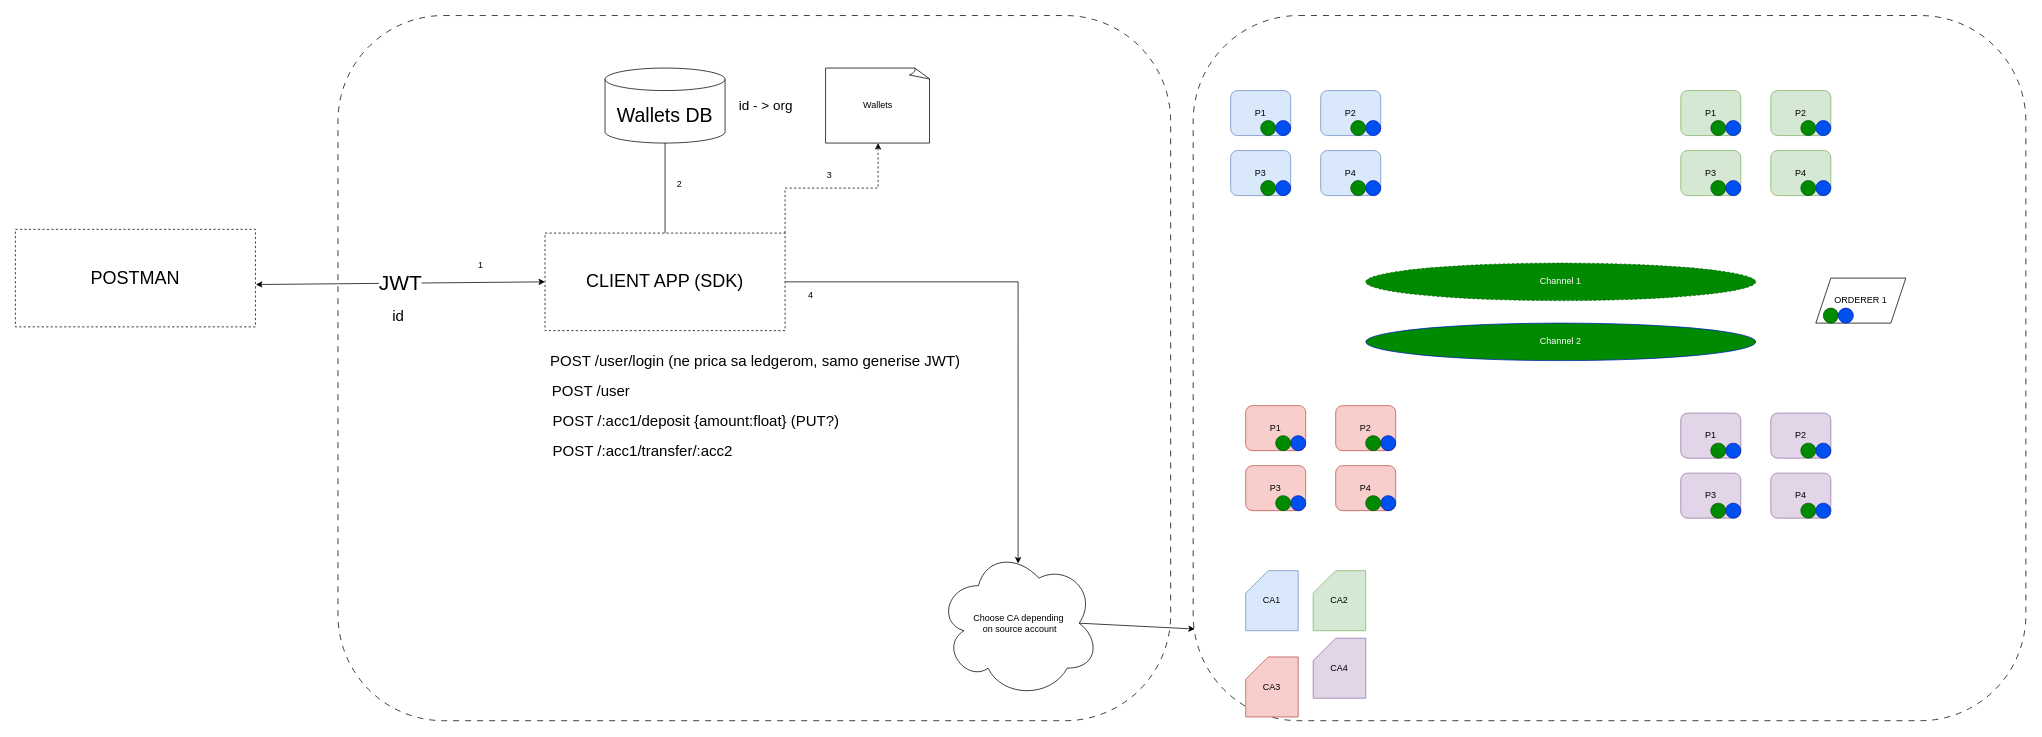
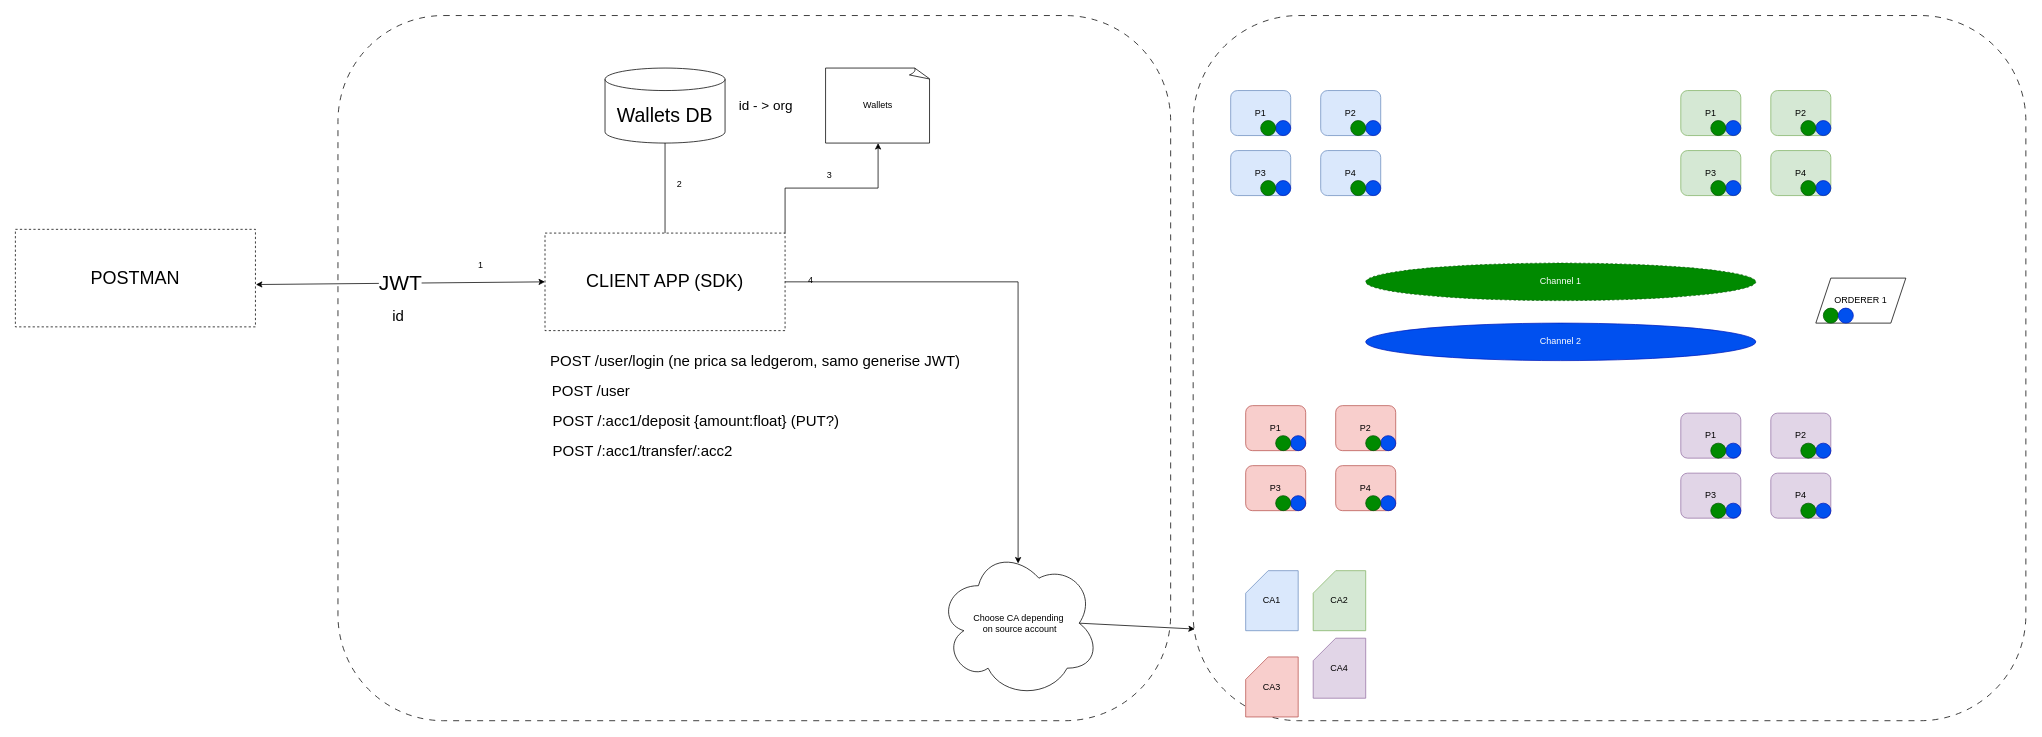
  <mxCell id="0" />
  <mxCell id="1" parent="0" />
  <mxCell id="2" value="" style="rounded=1;whiteSpace=wrap;html=1;fillColor=none;dashed=1;dashPattern=8 8;" parent="1" vertex="1"><mxGeometry x="1590" y="20" width="1110" height="940" as="geometry" /></mxCell>
  <mxCell id="3" value="" style="rounded=1;whiteSpace=wrap;html=1;fillColor=none;dashed=1;dashPattern=8 8;" parent="1" vertex="1"><mxGeometry x="450" y="20" width="1110" height="940" as="geometry" /></mxCell>
  <mxCell id="4" value="P1" style="rounded=1;whiteSpace=wrap;html=1;fillColor=#dae8fc;strokeColor=#6c8ebf;" parent="1" vertex="1"><mxGeometry x="1640" y="120" width="80" height="60" as="geometry" /></mxCell>
  <mxCell id="5" value="P3" style="rounded=1;whiteSpace=wrap;html=1;fillColor=#dae8fc;strokeColor=#6c8ebf;" parent="1" vertex="1"><mxGeometry x="1640" y="200" width="80" height="60" as="geometry" /></mxCell>
  <mxCell id="6" value="P4" style="rounded=1;whiteSpace=wrap;html=1;fillColor=#dae8fc;strokeColor=#6c8ebf;" parent="1" vertex="1"><mxGeometry x="1760" y="200" width="80" height="60" as="geometry" /></mxCell>
  <mxCell id="7" value="P2" style="rounded=1;whiteSpace=wrap;html=1;fillColor=#dae8fc;strokeColor=#6c8ebf;" parent="1" vertex="1"><mxGeometry x="1760" y="120" width="80" height="60" as="geometry" /></mxCell>
  <mxCell id="8" value="Channel 1" style="ellipse;whiteSpace=wrap;html=1;fillColor=#008a00;fontColor=#ffffff;strokeColor=#005700;dashed=1;" parent="1" vertex="1"><mxGeometry x="1820" y="350" width="520" height="50" as="geometry" /></mxCell>
- <mxCell id="9" value="Channel 2" style="ellipse;whiteSpace=wrap;html=1;fillColor=#008a00;fontColor=#ffffff;strokeColor=#001DBC;" parent="1" vertex="1"><mxGeometry x="1820" y="430" width="520" height="50" as="geometry" /></mxCell>
+ <mxCell id="9" value="Channel 2" style="ellipse;whiteSpace=wrap;html=1;fillColor=#0050ef;fontColor=#ffffff;strokeColor=#001DBC;" parent="1" vertex="1"><mxGeometry x="1820" y="430" width="520" height="50" as="geometry" /></mxCell>
  <mxCell id="10" value="CA3" style="shape=card;whiteSpace=wrap;html=1;fillColor=#f8cecc;strokeColor=#b85450;" parent="1" vertex="1"><mxGeometry x="1660" y="875" width="70" height="80" as="geometry" /></mxCell>
  <mxCell id="11" value="CA2" style="shape=card;whiteSpace=wrap;html=1;fillColor=#d5e8d4;strokeColor=#82b366;" parent="1" vertex="1"><mxGeometry x="1750" y="760" width="70" height="80" as="geometry" /></mxCell>
  <mxCell id="12" value="CA1" style="shape=card;whiteSpace=wrap;html=1;fillColor=#dae8fc;strokeColor=#6c8ebf;" parent="1" vertex="1"><mxGeometry x="1660" y="760" width="70" height="80" as="geometry" /></mxCell>
  <mxCell id="13" value="CA4" style="shape=card;whiteSpace=wrap;html=1;fillColor=#e1d5e7;strokeColor=#9673a6;" parent="1" vertex="1"><mxGeometry x="1750" y="850" width="70" height="80" as="geometry" /></mxCell>
  <mxCell id="14" value="P1" style="rounded=1;whiteSpace=wrap;html=1;fillColor=#d5e8d4;strokeColor=#82b366;" parent="1" vertex="1"><mxGeometry x="2240" y="120" width="80" height="60" as="geometry" /></mxCell>
  <mxCell id="15" value="P3" style="rounded=1;whiteSpace=wrap;html=1;fillColor=#d5e8d4;strokeColor=#82b366;" parent="1" vertex="1"><mxGeometry x="2240" y="200" width="80" height="60" as="geometry" /></mxCell>
  <mxCell id="16" value="P4" style="rounded=1;whiteSpace=wrap;html=1;fillColor=#d5e8d4;strokeColor=#82b366;" parent="1" vertex="1"><mxGeometry x="2360" y="200" width="80" height="60" as="geometry" /></mxCell>
  <mxCell id="17" value="P2" style="rounded=1;whiteSpace=wrap;html=1;fillColor=#d5e8d4;strokeColor=#82b366;" parent="1" vertex="1"><mxGeometry x="2360" y="120" width="80" height="60" as="geometry" /></mxCell>
  <mxCell id="18" value="P1" style="rounded=1;whiteSpace=wrap;html=1;fillColor=#f8cecc;strokeColor=#b85450;" parent="1" vertex="1"><mxGeometry x="1660" y="540" width="80" height="60" as="geometry" /></mxCell>
  <mxCell id="19" value="P3" style="rounded=1;whiteSpace=wrap;html=1;fillColor=#f8cecc;strokeColor=#b85450;" parent="1" vertex="1"><mxGeometry x="1660" y="620" width="80" height="60" as="geometry" /></mxCell>
  <mxCell id="20" value="P4" style="rounded=1;whiteSpace=wrap;html=1;fillColor=#f8cecc;strokeColor=#b85450;" parent="1" vertex="1"><mxGeometry x="1780" y="620" width="80" height="60" as="geometry" /></mxCell>
  <mxCell id="21" value="P2" style="rounded=1;whiteSpace=wrap;html=1;fillColor=#f8cecc;strokeColor=#b85450;" parent="1" vertex="1"><mxGeometry x="1780" y="540" width="80" height="60" as="geometry" /></mxCell>
  <mxCell id="22" value="P1" style="rounded=1;whiteSpace=wrap;html=1;fillColor=#e1d5e7;strokeColor=#9673a6;" parent="1" vertex="1"><mxGeometry x="2240" y="550" width="80" height="60" as="geometry" /></mxCell>
  <mxCell id="23" value="P3" style="rounded=1;whiteSpace=wrap;html=1;fillColor=#e1d5e7;strokeColor=#9673a6;" parent="1" vertex="1"><mxGeometry x="2240" y="630" width="80" height="60" as="geometry" /></mxCell>
  <mxCell id="24" value="P4" style="rounded=1;whiteSpace=wrap;html=1;fillColor=#e1d5e7;strokeColor=#9673a6;" parent="1" vertex="1"><mxGeometry x="2360" y="630" width="80" height="60" as="geometry" /></mxCell>
  <mxCell id="25" value="P2" style="rounded=1;whiteSpace=wrap;html=1;fillColor=#e1d5e7;strokeColor=#9673a6;" parent="1" vertex="1"><mxGeometry x="2360" y="550" width="80" height="60" as="geometry" /></mxCell>
  <mxCell id="26" value="ORDERER 1" style="shape=parallelogram;perimeter=parallelogramPerimeter;whiteSpace=wrap;html=1;fixedSize=1;" parent="1" vertex="1"><mxGeometry x="2420" y="370" width="120" height="60" as="geometry" /></mxCell>
  <mxCell id="27" value="" style="ellipse;whiteSpace=wrap;html=1;fillColor=#0050ef;fontColor=#ffffff;strokeColor=#001DBC;" parent="1" vertex="1"><mxGeometry x="1820" y="240" width="20" height="20" as="geometry" /></mxCell>
  <mxCell id="28" value="" style="ellipse;whiteSpace=wrap;html=1;fillColor=#0050ef;fontColor=#ffffff;strokeColor=#001DBC;" parent="1" vertex="1"><mxGeometry x="1700" y="240" width="20" height="20" as="geometry" /></mxCell>
  <mxCell id="29" value="" style="ellipse;whiteSpace=wrap;html=1;fillColor=#0050ef;fontColor=#ffffff;strokeColor=#001DBC;" parent="1" vertex="1"><mxGeometry x="1820" y="160" width="20" height="20" as="geometry" /></mxCell>
  <mxCell id="30" value="" style="ellipse;whiteSpace=wrap;html=1;fillColor=#0050ef;fontColor=#ffffff;strokeColor=#001DBC;" parent="1" vertex="1"><mxGeometry x="1700" y="160" width="20" height="20" as="geometry" /></mxCell>
  <mxCell id="31" value="" style="ellipse;whiteSpace=wrap;html=1;fillColor=#0050ef;fontColor=#ffffff;strokeColor=#001DBC;" parent="1" vertex="1"><mxGeometry x="1840" y="660" width="20" height="20" as="geometry" /></mxCell>
  <mxCell id="32" value="" style="ellipse;whiteSpace=wrap;html=1;fillColor=#0050ef;fontColor=#ffffff;strokeColor=#001DBC;" parent="1" vertex="1"><mxGeometry x="1720" y="660" width="20" height="20" as="geometry" /></mxCell>
  <mxCell id="33" value="" style="ellipse;whiteSpace=wrap;html=1;fillColor=#0050ef;fontColor=#ffffff;strokeColor=#001DBC;" parent="1" vertex="1"><mxGeometry x="1840" y="580" width="20" height="20" as="geometry" /></mxCell>
  <mxCell id="34" value="" style="ellipse;whiteSpace=wrap;html=1;fillColor=#0050ef;fontColor=#ffffff;strokeColor=#001DBC;" parent="1" vertex="1"><mxGeometry x="1720" y="580" width="20" height="20" as="geometry" /></mxCell>
  <mxCell id="35" value="" style="ellipse;whiteSpace=wrap;html=1;fillColor=#0050ef;fontColor=#ffffff;strokeColor=#001DBC;" parent="1" vertex="1"><mxGeometry x="2300" y="590" width="20" height="20" as="geometry" /></mxCell>
  <mxCell id="36" value="" style="ellipse;whiteSpace=wrap;html=1;fillColor=#0050ef;fontColor=#ffffff;strokeColor=#001DBC;" parent="1" vertex="1"><mxGeometry x="2420" y="590" width="20" height="20" as="geometry" /></mxCell>
  <mxCell id="37" value="" style="ellipse;whiteSpace=wrap;html=1;fillColor=#0050ef;fontColor=#ffffff;strokeColor=#001DBC;" parent="1" vertex="1"><mxGeometry x="2300" y="670" width="20" height="20" as="geometry" /></mxCell>
  <mxCell id="38" value="" style="ellipse;whiteSpace=wrap;html=1;fillColor=#0050ef;fontColor=#ffffff;strokeColor=#001DBC;" parent="1" vertex="1"><mxGeometry x="2420" y="670" width="20" height="20" as="geometry" /></mxCell>
  <mxCell id="39" value="" style="ellipse;whiteSpace=wrap;html=1;fillColor=#0050ef;fontColor=#ffffff;strokeColor=#001DBC;" parent="1" vertex="1"><mxGeometry x="2420" y="160" width="20" height="20" as="geometry" /></mxCell>
  <mxCell id="40" value="" style="ellipse;whiteSpace=wrap;html=1;fillColor=#0050ef;fontColor=#ffffff;strokeColor=#001DBC;" parent="1" vertex="1"><mxGeometry x="2300" y="160" width="20" height="20" as="geometry" /></mxCell>
  <mxCell id="41" value="" style="ellipse;whiteSpace=wrap;html=1;fillColor=#0050ef;fontColor=#ffffff;strokeColor=#001DBC;" parent="1" vertex="1"><mxGeometry x="2300" y="240" width="20" height="20" as="geometry" /></mxCell>
  <mxCell id="42" value="" style="ellipse;whiteSpace=wrap;html=1;fillColor=#0050ef;fontColor=#ffffff;strokeColor=#001DBC;" parent="1" vertex="1"><mxGeometry x="2420" y="240" width="20" height="20" as="geometry" /></mxCell>
  <mxCell id="43" value="" style="ellipse;whiteSpace=wrap;html=1;fillColor=#008a00;fontColor=#ffffff;strokeColor=#005700;" parent="1" vertex="1"><mxGeometry x="1680" y="160" width="20" height="20" as="geometry" /></mxCell>
  <mxCell id="44" value="" style="ellipse;whiteSpace=wrap;html=1;fillColor=#008a00;fontColor=#ffffff;strokeColor=#005700;" parent="1" vertex="1"><mxGeometry x="1680" y="240" width="20" height="20" as="geometry" /></mxCell>
  <mxCell id="45" value="" style="ellipse;whiteSpace=wrap;html=1;fillColor=#008a00;fontColor=#ffffff;strokeColor=#005700;" parent="1" vertex="1"><mxGeometry x="1800" y="240" width="20" height="20" as="geometry" /></mxCell>
  <mxCell id="46" value="" style="ellipse;whiteSpace=wrap;html=1;fillColor=#008a00;fontColor=#ffffff;strokeColor=#005700;" parent="1" vertex="1"><mxGeometry x="1800" y="160" width="20" height="20" as="geometry" /></mxCell>
  <mxCell id="47" value="" style="ellipse;whiteSpace=wrap;html=1;fillColor=#008a00;fontColor=#ffffff;strokeColor=#005700;" parent="1" vertex="1"><mxGeometry x="2400" y="240" width="20" height="20" as="geometry" /></mxCell>
  <mxCell id="48" value="" style="ellipse;whiteSpace=wrap;html=1;fillColor=#008a00;fontColor=#ffffff;strokeColor=#005700;" parent="1" vertex="1"><mxGeometry x="2280" y="240" width="20" height="20" as="geometry" /></mxCell>
  <mxCell id="49" value="" style="ellipse;whiteSpace=wrap;html=1;fillColor=#008a00;fontColor=#ffffff;strokeColor=#005700;" parent="1" vertex="1"><mxGeometry x="2400" y="160" width="20" height="20" as="geometry" /></mxCell>
  <mxCell id="50" value="" style="ellipse;whiteSpace=wrap;html=1;fillColor=#008a00;fontColor=#ffffff;strokeColor=#005700;" parent="1" vertex="1"><mxGeometry x="2280" y="160" width="20" height="20" as="geometry" /></mxCell>
  <mxCell id="51" value="" style="ellipse;whiteSpace=wrap;html=1;fillColor=#008a00;fontColor=#ffffff;strokeColor=#005700;" parent="1" vertex="1"><mxGeometry x="1700" y="660" width="20" height="20" as="geometry" /></mxCell>
  <mxCell id="52" value="" style="ellipse;whiteSpace=wrap;html=1;fillColor=#008a00;fontColor=#ffffff;strokeColor=#005700;" parent="1" vertex="1"><mxGeometry x="1700" y="580" width="20" height="20" as="geometry" /></mxCell>
  <mxCell id="53" value="" style="ellipse;whiteSpace=wrap;html=1;fillColor=#008a00;fontColor=#ffffff;strokeColor=#005700;" parent="1" vertex="1"><mxGeometry x="1820" y="580" width="20" height="20" as="geometry" /></mxCell>
  <mxCell id="54" value="" style="ellipse;whiteSpace=wrap;html=1;fillColor=#008a00;fontColor=#ffffff;strokeColor=#005700;" parent="1" vertex="1"><mxGeometry x="1820" y="660" width="20" height="20" as="geometry" /></mxCell>
  <mxCell id="55" value="" style="ellipse;whiteSpace=wrap;html=1;fillColor=#008a00;fontColor=#ffffff;strokeColor=#005700;" parent="1" vertex="1"><mxGeometry x="2400" y="590" width="20" height="20" as="geometry" /></mxCell>
  <mxCell id="56" value="" style="ellipse;whiteSpace=wrap;html=1;fillColor=#008a00;fontColor=#ffffff;strokeColor=#005700;" parent="1" vertex="1"><mxGeometry x="2280" y="590" width="20" height="20" as="geometry" /></mxCell>
  <mxCell id="57" value="" style="ellipse;whiteSpace=wrap;html=1;fillColor=#008a00;fontColor=#ffffff;strokeColor=#005700;" parent="1" vertex="1"><mxGeometry x="2400" y="670" width="20" height="20" as="geometry" /></mxCell>
  <mxCell id="58" value="" style="ellipse;whiteSpace=wrap;html=1;fillColor=#008a00;fontColor=#ffffff;strokeColor=#005700;" parent="1" vertex="1"><mxGeometry x="2280" y="670" width="20" height="20" as="geometry" /></mxCell>
  <mxCell id="59" value="" style="ellipse;whiteSpace=wrap;html=1;fillColor=#008a00;fontColor=#ffffff;strokeColor=#005700;" parent="1" vertex="1"><mxGeometry x="2430" y="410" width="20" height="20" as="geometry" /></mxCell>
  <mxCell id="60" style="edgeStyle=orthogonalEdgeStyle;rounded=0;orthogonalLoop=1;jettySize=auto;html=1;exitX=1;exitY=0.5;exitDx=0;exitDy=0;entryX=0.496;entryY=0.102;entryDx=0;entryDy=0;entryPerimeter=0;" parent="1" source="61" target="67" edge="1"><mxGeometry relative="1" as="geometry" /></mxCell>
  <mxCell id="61" value="CLIENT APP (SDK)" style="rounded=0;whiteSpace=wrap;html=1;fontSize=24;dashed=1;" parent="1" vertex="1"><mxGeometry x="726" y="310" width="320" height="130" as="geometry" /></mxCell>
  <mxCell id="62" value="POSTMAN" style="rounded=0;whiteSpace=wrap;html=1;fontSize=24;dashed=1;" parent="1" vertex="1"><mxGeometry x="20" y="305" width="320" height="130" as="geometry" /></mxCell>
  <mxCell id="63" value="POST /:acc1/transfer/:acc2" style="text;html=1;align=center;verticalAlign=middle;resizable=0;points=[];autosize=1;strokeColor=none;fillColor=none;fontSize=20;" parent="1" vertex="1"><mxGeometry x="726" y="580" width="260" height="40" as="geometry" /></mxCell>
  <mxCell id="64" value="POST /:acc1/deposit {amount:float} (PUT?)" style="text;html=1;align=center;verticalAlign=middle;resizable=0;points=[];autosize=1;strokeColor=none;fillColor=none;fontSize=20;" parent="1" vertex="1"><mxGeometry x="722" y="540" width="410" height="40" as="geometry" /></mxCell>
  <mxCell id="65" value="POST /user/login (ne prica sa ledgerom, samo generise JWT)" style="text;html=1;align=center;verticalAlign=middle;resizable=0;points=[];autosize=1;strokeColor=none;fillColor=none;fontSize=20;" parent="1" vertex="1"><mxGeometry x="721" y="460" width="570" height="40" as="geometry" /></mxCell>
  <mxCell id="66" value="POST /user" style="text;html=1;align=center;verticalAlign=middle;resizable=0;points=[];autosize=1;strokeColor=none;fillColor=none;fontSize=20;" parent="1" vertex="1"><mxGeometry x="722" y="500" width="130" height="40" as="geometry" /></mxCell>
  <mxCell id="67" value="Choose CA depending&lt;br&gt;&amp;nbsp;on source account" style="ellipse;shape=cloud;whiteSpace=wrap;html=1;" parent="1" vertex="1"><mxGeometry x="1250" y="730" width="215" height="200" as="geometry" /></mxCell>
  <mxCell id="68" style="rounded=0;orthogonalLoop=1;jettySize=auto;html=1;exitX=0.875;exitY=0.5;exitDx=0;exitDy=0;exitPerimeter=0;entryX=0.002;entryY=0.87;entryDx=0;entryDy=0;entryPerimeter=0;" parent="1" source="67" target="2" edge="1"><mxGeometry relative="1" as="geometry"><mxPoint x="1530" y="830" as="targetPoint" /></mxGeometry></mxCell>
  <mxCell id="69" value="" style="endArrow=classic;startArrow=classic;html=1;rounded=0;entryX=1.002;entryY=0.566;entryDx=0;entryDy=0;entryPerimeter=0;exitX=0;exitY=0.5;exitDx=0;exitDy=0;" parent="1" source="61" target="62" edge="1"><mxGeometry width="50" height="50" relative="1" as="geometry"><mxPoint x="560" y="389.41" as="sourcePoint" /><mxPoint x="380" y="389.41" as="targetPoint" /></mxGeometry></mxCell>
  <mxCell id="70" value="&lt;font style=&quot;font-size: 28px;&quot;&gt;JWT&lt;/font&gt;" style="edgeLabel;html=1;align=center;verticalAlign=middle;resizable=0;points=[];" parent="69" vertex="1" connectable="0"><mxGeometry x="0.005" y="-1" relative="1" as="geometry"><mxPoint x="1" as="offset" /></mxGeometry></mxCell>
  <mxCell id="71" style="edgeStyle=orthogonalEdgeStyle;rounded=0;orthogonalLoop=1;jettySize=auto;html=1;exitX=0.5;exitY=1;exitDx=0;exitDy=0;exitPerimeter=0;entryX=0.5;entryY=0;entryDx=0;entryDy=0;endArrow=none;endFill=0;" parent="1" source="72" target="61" edge="1"><mxGeometry relative="1" as="geometry" /></mxCell>
  <mxCell id="72" value="Wallets DB" style="shape=cylinder3;whiteSpace=wrap;html=1;boundedLbl=1;backgroundOutline=1;size=15;fontSize=26;" parent="1" vertex="1"><mxGeometry x="806" y="90" width="160" height="100" as="geometry" /></mxCell>
  <mxCell id="73" value="" style="ellipse;whiteSpace=wrap;html=1;fillColor=#0050ef;fontColor=#ffffff;strokeColor=#001DBC;" parent="1" vertex="1"><mxGeometry x="2450" y="410" width="20" height="20" as="geometry" /></mxCell>
  <mxCell id="74" value="id" style="text;html=1;align=center;verticalAlign=middle;resizable=0;points=[];autosize=1;strokeColor=none;fillColor=none;fontSize=20;" parent="1" vertex="1"><mxGeometry x="510" y="400" width="40" height="40" as="geometry" /></mxCell>
  <mxCell id="75" value="&lt;font style=&quot;font-size: 18px;&quot;&gt;id - &amp;gt; org&lt;/font&gt;" style="text;html=1;align=center;verticalAlign=middle;resizable=0;points=[];autosize=1;strokeColor=none;fillColor=none;" parent="1" vertex="1"><mxGeometry x="970" y="120" width="100" height="40" as="geometry" /></mxCell>
  <mxCell id="76" value="Wallets" style="whiteSpace=wrap;html=1;shape=mxgraph.basic.document" parent="1" vertex="1"><mxGeometry x="1100" y="90" width="140" height="100" as="geometry" /></mxCell>
  <mxCell id="77" value="1" style="text;html=1;align=center;verticalAlign=middle;resizable=0;points=[];autosize=1;strokeColor=none;fillColor=none;" parent="1" vertex="1"><mxGeometry x="625" y="338" width="30" height="30" as="geometry" /></mxCell>
  <mxCell id="78" value="2" style="text;html=1;align=center;verticalAlign=middle;resizable=0;points=[];autosize=1;strokeColor=none;fillColor=none;" parent="1" vertex="1"><mxGeometry x="890" y="230" width="30" height="30" as="geometry" /></mxCell>
- <mxCell id="79" style="edgeStyle=orthogonalEdgeStyle;rounded=0;orthogonalLoop=1;jettySize=auto;html=1;exitX=1;exitY=0;exitDx=0;exitDy=0;entryX=0.5;entryY=1;entryDx=0;entryDy=0;entryPerimeter=0;dashed=1;" parent="1" source="61" target="76" edge="1"><mxGeometry relative="1" as="geometry" /></mxCell>
+ <mxCell id="79" style="edgeStyle=orthogonalEdgeStyle;rounded=0;orthogonalLoop=1;jettySize=auto;html=1;exitX=1;exitY=0;exitDx=0;exitDy=0;entryX=0.5;entryY=1;entryDx=0;entryDy=0;entryPerimeter=0;" parent="1" source="61" target="76" edge="1"><mxGeometry relative="1" as="geometry" /></mxCell>
  <mxCell id="80" value="3" style="text;html=1;align=center;verticalAlign=middle;resizable=0;points=[];autosize=1;strokeColor=none;fillColor=none;" parent="1" vertex="1"><mxGeometry x="1090" y="218" width="30" height="30" as="geometry" /></mxCell>
- <mxCell id="81" value="4" style="text;html=1;align=center;verticalAlign=middle;resizable=0;points=[];autosize=1;strokeColor=none;fillColor=none;" parent="1" vertex="1"><mxGeometry x="1065" y="378" width="30" height="30" as="geometry" /></mxCell>
+ <mxCell id="81" value="4" style="text;html=1;align=center;verticalAlign=middle;resizable=0;points=[];autosize=1;strokeColor=none;fillColor=none;" parent="1" vertex="1"><mxGeometry x="1065" y="358" width="30" height="30" as="geometry" /></mxCell>
